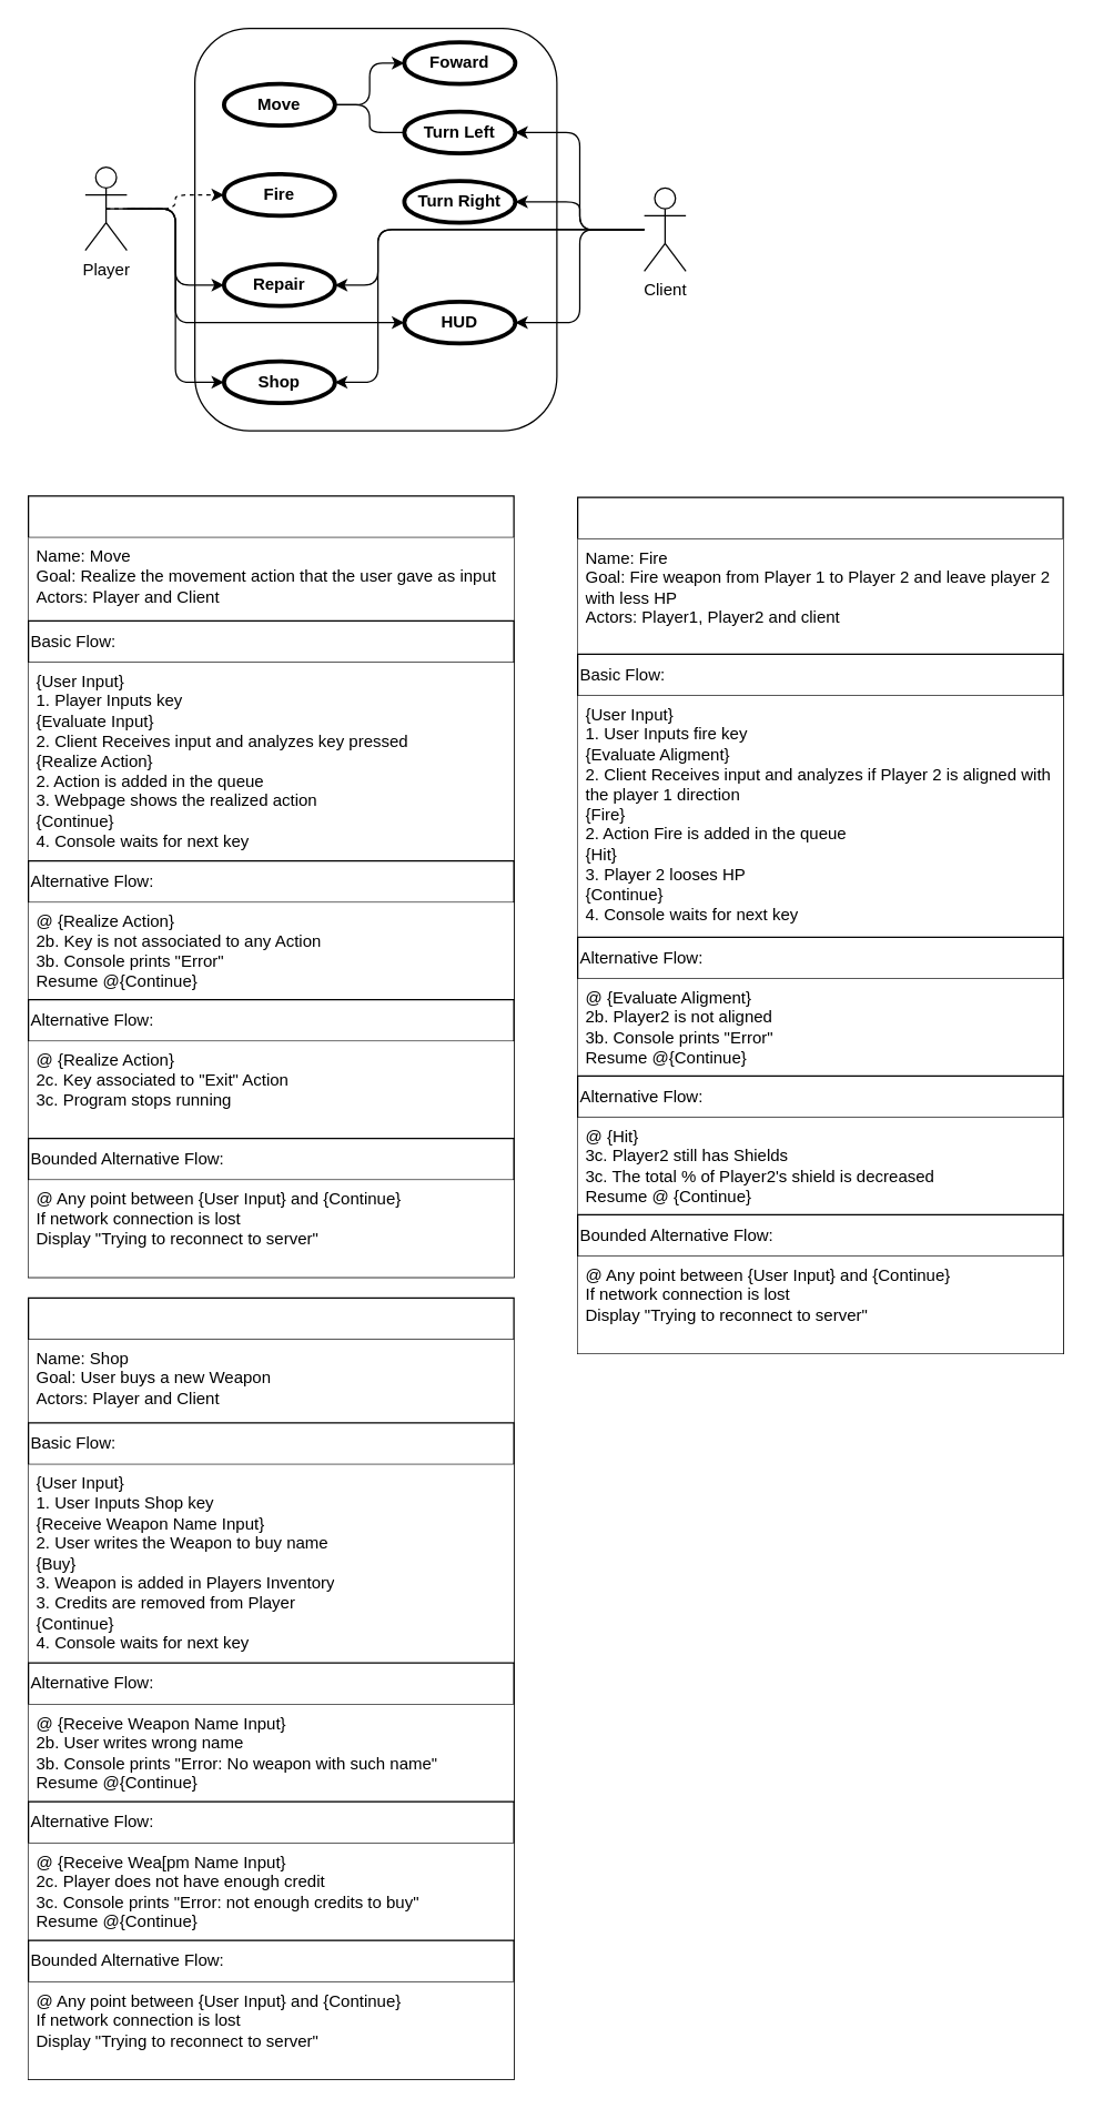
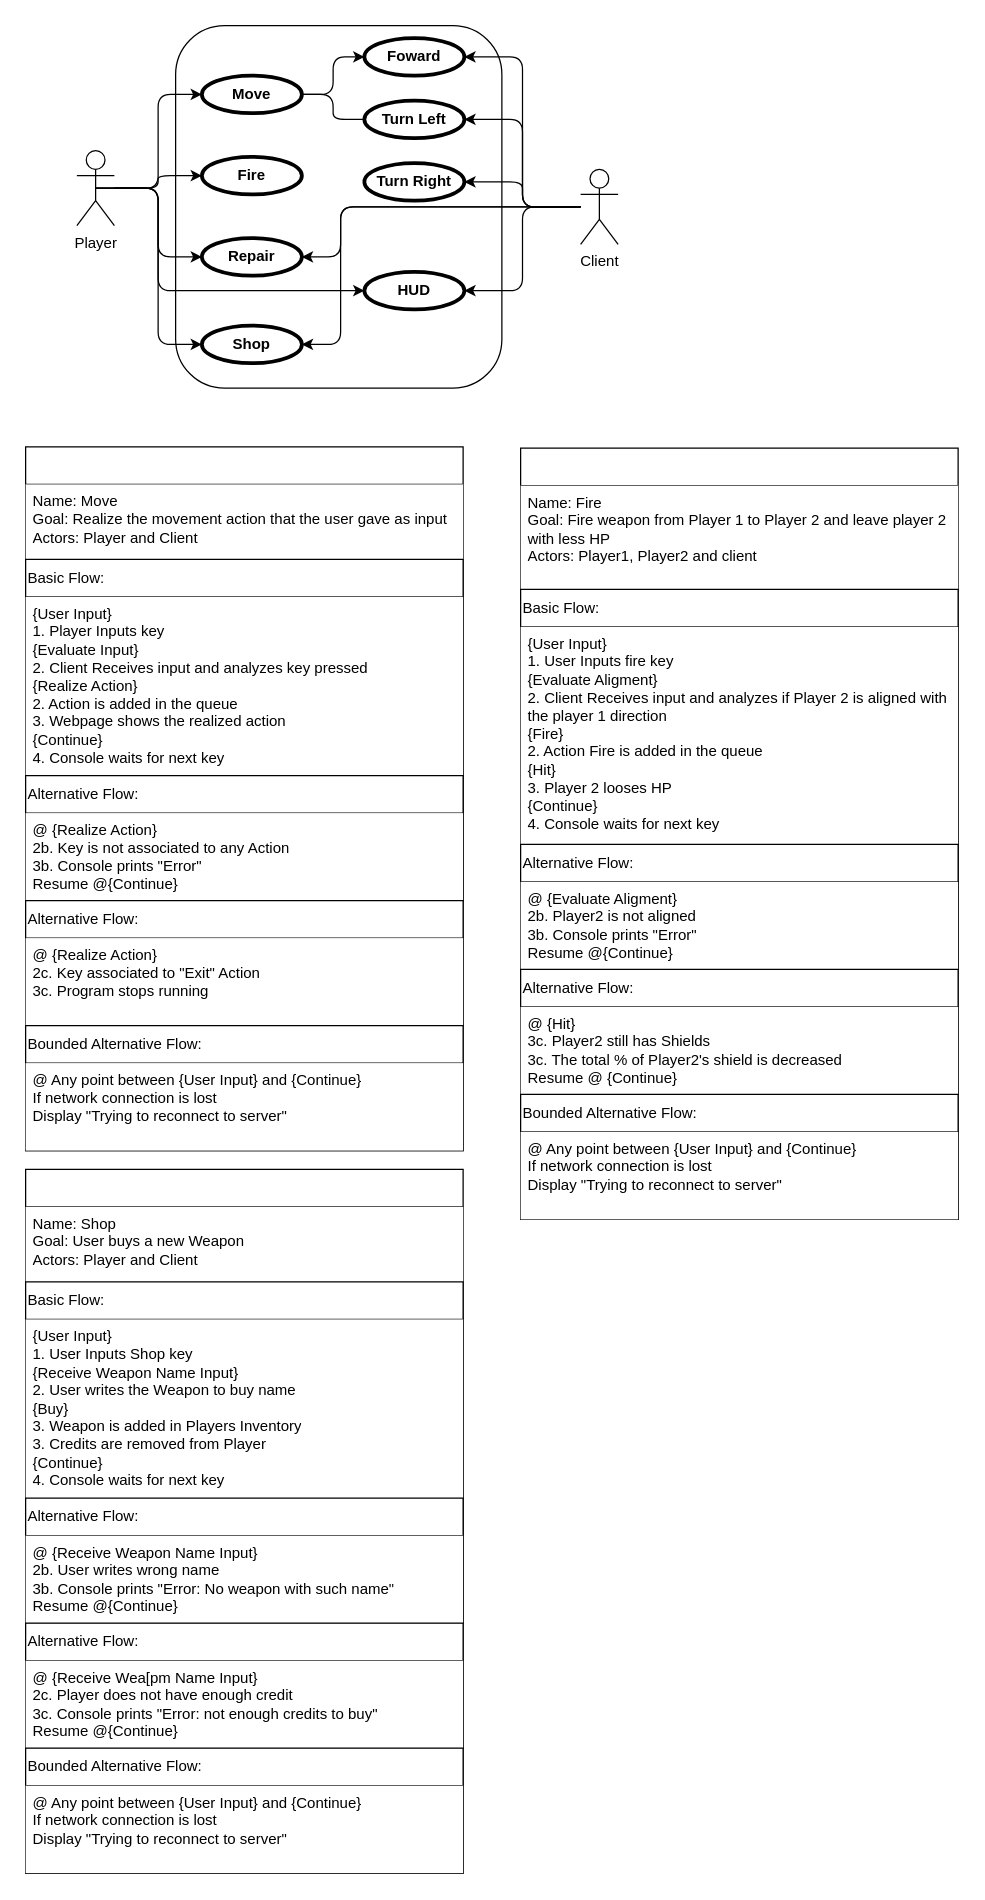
  <mxCell id="0" />
  <mxCell id="1" parent="0" />
  <mxCell id="2" value="" style="rounded=1;whiteSpace=wrap;html=1;" parent="1" vertex="1"><mxGeometry x="140" width="261" height="290" as="geometry" y="20" /></mxCell>
  <mxCell id="3" style="edgeStyle=orthogonalEdgeStyle;html=1;entryX=0;entryY=0.5;entryDx=0;entryDy=0;exitX=0.5;exitY=0.5;exitDx=0;exitDy=0;exitPerimeter=0;" parent="1" source="54" target="19" edge="1"><mxGeometry relative="1" as="geometry" /></mxCell>
+ <mxCell id="4" style="edgeStyle=orthogonalEdgeStyle;html=1;entryX=1;entryY=0.5;entryDx=0;entryDy=0;" edge="1" parent="1" source="10" target="30"><mxGeometry relative="1" as="geometry" /></mxCell>
  <mxCell id="5" style="edgeStyle=orthogonalEdgeStyle;html=1;entryX=1;entryY=0.5;entryDx=0;entryDy=0;" edge="1" parent="1" source="10" target="31"><mxGeometry relative="1" as="geometry" /></mxCell>
  <mxCell id="6" style="edgeStyle=orthogonalEdgeStyle;html=1;entryX=1;entryY=0.5;entryDx=0;entryDy=0;" edge="1" parent="1" source="10" target="32"><mxGeometry relative="1" as="geometry" /></mxCell>
  <mxCell id="7" style="edgeStyle=orthogonalEdgeStyle;html=1;entryX=1;entryY=0.5;entryDx=0;entryDy=0;" edge="1" parent="1" source="10" target="15"><mxGeometry relative="1" as="geometry"><Array as="points"><mxPoint x="272" y="165" /><mxPoint x="272" y="205" /></Array></mxGeometry></mxCell>
  <mxCell id="8" style="edgeStyle=orthogonalEdgeStyle;html=1;entryX=1;entryY=0.5;entryDx=0;entryDy=0;" edge="1" parent="1" source="10" target="19"><mxGeometry relative="1" as="geometry"><Array as="points"><mxPoint x="272" y="165" /><mxPoint x="272" y="275" /></Array></mxGeometry></mxCell>
  <mxCell id="9" style="edgeStyle=orthogonalEdgeStyle;html=1;entryX=1;entryY=0.5;entryDx=0;entryDy=0;" edge="1" parent="1" source="10" target="55"><mxGeometry relative="1" as="geometry" /></mxCell>
  <mxCell id="10" value="Client" style="shape=umlActor;html=1;verticalLabelPosition=bottom;verticalAlign=top;align=center;" parent="1" vertex="1"><mxGeometry x="464" y="135" width="30" height="60" as="geometry" /></mxCell>
  <mxCell id="11" style="edgeStyle=orthogonalEdgeStyle;html=1;entryX=0;entryY=0.5;entryDx=0;entryDy=0;" parent="1" source="13" target="30" edge="1"><mxGeometry relative="1" as="geometry" /></mxCell>
  <mxCell id="12" style="edgeStyle=orthogonalEdgeStyle;html=1;entryX=0;entryY=0.5;entryDx=0;entryDy=0;endArrow=none;" parent="1" source="13" target="31" edge="1"><mxGeometry relative="1" as="geometry" /></mxCell>
  <mxCell id="13" value="Move" style="shape=ellipse;html=1;strokeWidth=3;fontStyle=1;whiteSpace=wrap;align=center;perimeter=ellipsePerimeter;" parent="1" vertex="1"><mxGeometry x="161" y="60" width="80" height="30" as="geometry" /></mxCell>
  <mxCell id="14" value="Fire" style="shape=ellipse;html=1;strokeWidth=3;fontStyle=1;whiteSpace=wrap;align=center;perimeter=ellipsePerimeter;" parent="1" vertex="1"><mxGeometry x="161" y="125" width="80" height="30" as="geometry" /></mxCell>
  <mxCell id="15" value="Repair" style="shape=ellipse;html=1;strokeWidth=3;fontStyle=1;whiteSpace=wrap;align=center;perimeter=ellipsePerimeter;" parent="1" vertex="1"><mxGeometry x="161" y="190" width="80" height="30" as="geometry" /></mxCell>
- <mxCell id="17" style="edgeStyle=orthogonalEdgeStyle;html=1;entryX=0;entryY=0.5;entryDx=0;entryDy=0;exitX=0.5;exitY=0.5;exitDx=0;exitDy=0;exitPerimeter=0;dashed=1;" parent="1" source="54" target="14" edge="1"><mxGeometry relative="1" as="geometry" /></mxCell>
+ <mxCell id="16" style="edgeStyle=orthogonalEdgeStyle;html=1;entryX=0;entryY=0.5;entryDx=0;entryDy=0;exitX=0.5;exitY=0.5;exitDx=0;exitDy=0;exitPerimeter=0;" parent="1" source="54" target="13" edge="1"><mxGeometry relative="1" as="geometry"><mxPoint x="84" y="150" as="sourcePoint" /></mxGeometry></mxCell>
+ <mxCell id="17" style="edgeStyle=orthogonalEdgeStyle;html=1;entryX=0;entryY=0.5;entryDx=0;entryDy=0;exitX=0.5;exitY=0.5;exitDx=0;exitDy=0;exitPerimeter=0;" parent="1" source="54" target="14" edge="1"><mxGeometry relative="1" as="geometry" /></mxCell>
  <mxCell id="18" style="edgeStyle=orthogonalEdgeStyle;html=1;entryX=0;entryY=0.5;entryDx=0;entryDy=0;" parent="1" source="54" target="15" edge="1"><mxGeometry relative="1" as="geometry" /></mxCell>
  <mxCell id="19" value="Shop" style="shape=ellipse;html=1;strokeWidth=3;fontStyle=1;whiteSpace=wrap;align=center;perimeter=ellipsePerimeter;" parent="1" vertex="1"><mxGeometry x="161" y="260" width="80" height="30" as="geometry" /></mxCell>
  <mxCell id="20" value="" style="swimlane;fontStyle=0;childLayout=stackLayout;horizontal=1;startSize=30;horizontalStack=0;resizeParent=1;resizeParentMax=0;resizeLast=0;collapsible=0;marginBottom=0;whiteSpace=wrap;html=1;align=left;expand=1;resizeWidth=1;resizeHeight=1;" parent="1" vertex="1"><mxGeometry x="20" y="357" width="350" height="563" as="geometry" /></mxCell>
  <mxCell id="21" value="Name: Move&lt;br&gt;Goal: Realize the movement action that the user gave as input&lt;br&gt;Actors: Player and Client" style="text;strokeColor=none;fillColor=default;align=left;verticalAlign=top;spacingLeft=4;spacingRight=4;overflow=hidden;points=[[0,0.5],[1,0.5]];portConstraint=eastwest;rotatable=0;whiteSpace=wrap;html=1;resizeWidth=1;resizeHeight=1;imageAspect=0;" parent="20" vertex="1"><mxGeometry y="30" width="350" height="60" as="geometry" /></mxCell>
  <mxCell id="22" value="Basic Flow:" style="swimlane;fontStyle=0;childLayout=stackLayout;horizontal=1;startSize=30;horizontalStack=0;resizeParent=1;resizeParentMax=0;resizeLast=0;collapsible=0;marginBottom=0;whiteSpace=wrap;html=1;align=left;expand=1;resizeWidth=1;resizeHeight=1;" parent="20" vertex="1"><mxGeometry y="90" width="350" height="273" as="geometry" /></mxCell>
  <mxCell id="23" value="{User Input}&lt;br&gt;1. Player Inputs key&lt;br&gt;{Evaluate Input}&lt;br&gt;2. Client Receives input and analyzes key pressed&lt;br&gt;{Realize Action}&lt;br&gt;2. Action is added in the queue&lt;br&gt;3. Webpage shows the realized action&lt;br&gt;{Continue}&lt;br&gt;4. Console waits for next key" style="text;strokeColor=none;fillColor=default;align=left;verticalAlign=top;spacingLeft=4;spacingRight=4;overflow=hidden;points=[[0,0.5],[1,0.5]];portConstraint=eastwest;rotatable=0;whiteSpace=wrap;html=1;resizeWidth=1;resizeHeight=1;imageAspect=0;" parent="22" vertex="1"><mxGeometry y="30" width="350" height="143" as="geometry" /></mxCell>
  <mxCell id="24" value="Alternative Flow:" style="swimlane;fontStyle=0;childLayout=stackLayout;horizontal=1;startSize=30;horizontalStack=0;resizeParent=1;resizeParentMax=0;resizeLast=0;collapsible=0;marginBottom=0;whiteSpace=wrap;html=1;align=left;expand=1;resizeWidth=1;resizeHeight=1;" parent="22" vertex="1"><mxGeometry y="173" width="350" height="100" as="geometry" /></mxCell>
  <mxCell id="25" value="@ {Realize Action}&lt;br&gt;2b. Key is not associated to any Action&lt;br&gt;3b. Console prints &quot;Error&quot;&lt;br&gt;Resume @{Continue}&amp;nbsp;" style="text;strokeColor=none;fillColor=default;align=left;verticalAlign=top;spacingLeft=4;spacingRight=4;overflow=hidden;points=[[0,0.5],[1,0.5]];portConstraint=eastwest;rotatable=0;whiteSpace=wrap;html=1;resizeWidth=1;resizeHeight=1;imageAspect=0;" parent="24" vertex="1"><mxGeometry y="30" width="350" height="70" as="geometry" /></mxCell>
  <mxCell id="26" value="Alternative Flow:" style="swimlane;fontStyle=0;childLayout=stackLayout;horizontal=1;startSize=30;horizontalStack=0;resizeParent=1;resizeParentMax=0;resizeLast=0;collapsible=0;marginBottom=0;whiteSpace=wrap;html=1;align=left;expand=1;resizeWidth=1;resizeHeight=1;" vertex="1" parent="20"><mxGeometry y="363" width="350" height="100" as="geometry" /></mxCell>
  <mxCell id="27" value="@ {Realize Action}&lt;br&gt;2c. Key associated to &quot;Exit&quot; Action&lt;br&gt;3c. Program stops running" style="text;strokeColor=none;fillColor=default;align=left;verticalAlign=top;spacingLeft=4;spacingRight=4;overflow=hidden;points=[[0,0.5],[1,0.5]];portConstraint=eastwest;rotatable=0;whiteSpace=wrap;html=1;resizeWidth=1;resizeHeight=1;imageAspect=0;" vertex="1" parent="26"><mxGeometry y="30" width="350" height="70" as="geometry" /></mxCell>
  <mxCell id="28" value="Bounded Alternative Flow:" style="swimlane;fontStyle=0;childLayout=stackLayout;horizontal=1;startSize=30;horizontalStack=0;resizeParent=1;resizeParentMax=0;resizeLast=0;collapsible=0;marginBottom=0;whiteSpace=wrap;html=1;align=left;expand=1;resizeWidth=1;resizeHeight=1;" vertex="1" parent="20"><mxGeometry y="463" width="350" height="100" as="geometry" /></mxCell>
  <mxCell id="29" value="@ Any point between {User Input} and {Continue}&lt;br&gt;If network connection is lost&lt;br&gt;Display &quot;Trying to reconnect to server&quot;" style="text;strokeColor=none;fillColor=default;align=left;verticalAlign=top;spacingLeft=4;spacingRight=4;overflow=hidden;points=[[0,0.5],[1,0.5]];portConstraint=eastwest;rotatable=0;whiteSpace=wrap;html=1;resizeWidth=1;resizeHeight=1;imageAspect=0;" vertex="1" parent="28"><mxGeometry y="30" width="350" height="70" as="geometry" /></mxCell>
  <mxCell id="30" value="Foward" style="shape=ellipse;html=1;strokeWidth=3;fontStyle=1;whiteSpace=wrap;align=center;perimeter=ellipsePerimeter;" parent="1" vertex="1"><mxGeometry x="291" y="30" width="80" height="30" as="geometry" /></mxCell>
  <mxCell id="31" value="Turn Left" style="shape=ellipse;html=1;strokeWidth=3;fontStyle=1;whiteSpace=wrap;align=center;perimeter=ellipsePerimeter;" parent="1" vertex="1"><mxGeometry x="291" y="80" width="80" height="30" as="geometry" /></mxCell>
  <mxCell id="32" value="Turn Right" style="shape=ellipse;html=1;strokeWidth=3;fontStyle=1;whiteSpace=wrap;align=center;perimeter=ellipsePerimeter;" parent="1" vertex="1"><mxGeometry x="291" y="130" width="80" height="30" as="geometry" /></mxCell>
  <mxCell id="33" value="" style="swimlane;fontStyle=0;childLayout=stackLayout;horizontal=1;startSize=30;horizontalStack=0;resizeParent=1;resizeParentMax=0;resizeLast=0;collapsible=0;marginBottom=0;whiteSpace=wrap;html=1;align=left;expand=1;resizeWidth=1;resizeHeight=1;" vertex="1" parent="1"><mxGeometry x="416" y="358" width="350" height="617" as="geometry" /></mxCell>
  <mxCell id="34" value="Name: Fire&lt;br&gt;Goal: Fire weapon from Player 1 to Player 2 and leave player 2 with less HP&lt;br&gt;Actors: Player1, Player2 and client" style="text;strokeColor=none;fillColor=default;align=left;verticalAlign=top;spacingLeft=4;spacingRight=4;overflow=hidden;points=[[0,0.5],[1,0.5]];portConstraint=eastwest;rotatable=0;whiteSpace=wrap;html=1;resizeWidth=1;resizeHeight=1;imageAspect=0;" vertex="1" parent="33"><mxGeometry y="30" width="350" height="83" as="geometry" /></mxCell>
  <mxCell id="35" value="Basic Flow:" style="swimlane;fontStyle=0;childLayout=stackLayout;horizontal=1;startSize=30;horizontalStack=0;resizeParent=1;resizeParentMax=0;resizeLast=0;collapsible=0;marginBottom=0;whiteSpace=wrap;html=1;align=left;expand=1;resizeWidth=1;resizeHeight=1;" vertex="1" parent="33"><mxGeometry y="113" width="350" height="304" as="geometry" /></mxCell>
  <mxCell id="36" value="{User Input}&lt;br&gt;1. User Inputs fire key&lt;br&gt;{Evaluate Aligment}&lt;br&gt;2. Client Receives input and analyzes if Player 2 is aligned with the player 1 direction&lt;br&gt;{Fire}&lt;br&gt;2. Action Fire is added in the queue&lt;br&gt;{Hit}&lt;br&gt;3. Player 2 looses HP&lt;br&gt;{Continue}&lt;br&gt;4. Console waits for next key" style="text;strokeColor=none;fillColor=default;align=left;verticalAlign=top;spacingLeft=4;spacingRight=4;overflow=hidden;points=[[0,0.5],[1,0.5]];portConstraint=eastwest;rotatable=0;whiteSpace=wrap;html=1;resizeWidth=1;resizeHeight=1;imageAspect=0;" vertex="1" parent="35"><mxGeometry y="30" width="350" height="174" as="geometry" /></mxCell>
  <mxCell id="37" value="Alternative Flow:" style="swimlane;fontStyle=0;childLayout=stackLayout;horizontal=1;startSize=30;horizontalStack=0;resizeParent=1;resizeParentMax=0;resizeLast=0;collapsible=0;marginBottom=0;whiteSpace=wrap;html=1;align=left;expand=1;resizeWidth=1;resizeHeight=1;" vertex="1" parent="35"><mxGeometry y="204" width="350" height="100" as="geometry" /></mxCell>
  <mxCell id="38" value="@ {Evaluate Aligment}&lt;br&gt;2b. Player2 is not aligned&lt;br&gt;3b. Console prints &quot;Error&quot;&lt;br&gt;Resume @{Continue}&amp;nbsp;" style="text;strokeColor=none;fillColor=default;align=left;verticalAlign=top;spacingLeft=4;spacingRight=4;overflow=hidden;points=[[0,0.5],[1,0.5]];portConstraint=eastwest;rotatable=0;whiteSpace=wrap;html=1;resizeWidth=1;resizeHeight=1;imageAspect=0;" vertex="1" parent="37"><mxGeometry y="30" width="350" height="70" as="geometry" /></mxCell>
  <mxCell id="39" value="Alternative Flow:" style="swimlane;fontStyle=0;childLayout=stackLayout;horizontal=1;startSize=30;horizontalStack=0;resizeParent=1;resizeParentMax=0;resizeLast=0;collapsible=0;marginBottom=0;whiteSpace=wrap;html=1;align=left;expand=1;resizeWidth=1;resizeHeight=1;" vertex="1" parent="33"><mxGeometry y="417" width="350" height="100" as="geometry" /></mxCell>
  <mxCell id="40" value="@ {Hit}&lt;br&gt;3c. Player2 still has Shields&lt;br&gt;3c. The total % of Player2's shield is decreased&lt;br&gt;Resume @ {Continue}" style="text;strokeColor=none;fillColor=default;align=left;verticalAlign=top;spacingLeft=4;spacingRight=4;overflow=hidden;points=[[0,0.5],[1,0.5]];portConstraint=eastwest;rotatable=0;whiteSpace=wrap;html=1;resizeWidth=1;resizeHeight=1;imageAspect=0;" vertex="1" parent="39"><mxGeometry y="30" width="350" height="70" as="geometry" /></mxCell>
  <mxCell id="41" value="Bounded Alternative Flow:" style="swimlane;fontStyle=0;childLayout=stackLayout;horizontal=1;startSize=30;horizontalStack=0;resizeParent=1;resizeParentMax=0;resizeLast=0;collapsible=0;marginBottom=0;whiteSpace=wrap;html=1;align=left;expand=1;resizeWidth=1;resizeHeight=1;" vertex="1" parent="33"><mxGeometry y="517" width="350" height="100" as="geometry" /></mxCell>
  <mxCell id="42" value="@ Any point between {User Input} and {Continue}&lt;br&gt;If network connection is lost&lt;br&gt;Display &quot;Trying to reconnect to server&quot;" style="text;strokeColor=none;fillColor=default;align=left;verticalAlign=top;spacingLeft=4;spacingRight=4;overflow=hidden;points=[[0,0.5],[1,0.5]];portConstraint=eastwest;rotatable=0;whiteSpace=wrap;html=1;resizeWidth=1;resizeHeight=1;imageAspect=0;" vertex="1" parent="41"><mxGeometry y="30" width="350" height="70" as="geometry" /></mxCell>
  <mxCell id="43" value="" style="swimlane;fontStyle=0;childLayout=stackLayout;horizontal=1;startSize=30;horizontalStack=0;resizeParent=1;resizeParentMax=0;resizeLast=0;collapsible=0;marginBottom=0;whiteSpace=wrap;html=1;align=left;expand=1;resizeWidth=1;resizeHeight=1;" vertex="1" parent="1"><mxGeometry x="20" y="935" width="350" height="563" as="geometry" /></mxCell>
  <mxCell id="44" value="Name: Shop&lt;br&gt;Goal: User buys a new Weapon&lt;br&gt;Actors: Player and Client" style="text;strokeColor=none;fillColor=default;align=left;verticalAlign=top;spacingLeft=4;spacingRight=4;overflow=hidden;points=[[0,0.5],[1,0.5]];portConstraint=eastwest;rotatable=0;whiteSpace=wrap;html=1;resizeWidth=1;resizeHeight=1;imageAspect=0;" vertex="1" parent="43"><mxGeometry y="30" width="350" height="60" as="geometry" /></mxCell>
  <mxCell id="45" value="Basic Flow:" style="swimlane;fontStyle=0;childLayout=stackLayout;horizontal=1;startSize=30;horizontalStack=0;resizeParent=1;resizeParentMax=0;resizeLast=0;collapsible=0;marginBottom=0;whiteSpace=wrap;html=1;align=left;expand=1;resizeWidth=1;resizeHeight=1;" vertex="1" parent="43"><mxGeometry y="90" width="350" height="273" as="geometry" /></mxCell>
  <mxCell id="46" value="{User Input}&lt;br&gt;1. User Inputs Shop key&lt;br&gt;{Receive Weapon Name Input}&lt;br&gt;2. User writes the Weapon to buy name&lt;br&gt;{Buy}&lt;br&gt;3. Weapon is added in Players Inventory&lt;br&gt;3. Credits are removed from Player&lt;br&gt;{Continue}&lt;br&gt;4. Console waits for next key" style="text;strokeColor=none;fillColor=default;align=left;verticalAlign=top;spacingLeft=4;spacingRight=4;overflow=hidden;points=[[0,0.5],[1,0.5]];portConstraint=eastwest;rotatable=0;whiteSpace=wrap;html=1;resizeWidth=1;resizeHeight=1;imageAspect=0;" vertex="1" parent="45"><mxGeometry y="30" width="350" height="143" as="geometry" /></mxCell>
  <mxCell id="47" value="Alternative Flow:" style="swimlane;fontStyle=0;childLayout=stackLayout;horizontal=1;startSize=30;horizontalStack=0;resizeParent=1;resizeParentMax=0;resizeLast=0;collapsible=0;marginBottom=0;whiteSpace=wrap;html=1;align=left;expand=1;resizeWidth=1;resizeHeight=1;" vertex="1" parent="45"><mxGeometry y="173" width="350" height="100" as="geometry" /></mxCell>
  <mxCell id="48" value="@ {Receive Weapon Name Input}&lt;br&gt;2b. User writes wrong name&lt;br&gt;3b. Console prints &quot;Error: No weapon with such name&quot;&lt;br&gt;Resume @{Continue}&amp;nbsp;" style="text;strokeColor=none;fillColor=default;align=left;verticalAlign=top;spacingLeft=4;spacingRight=4;overflow=hidden;points=[[0,0.5],[1,0.5]];portConstraint=eastwest;rotatable=0;whiteSpace=wrap;html=1;resizeWidth=1;resizeHeight=1;imageAspect=0;" vertex="1" parent="47"><mxGeometry y="30" width="350" height="70" as="geometry" /></mxCell>
  <mxCell id="49" value="Alternative Flow:" style="swimlane;fontStyle=0;childLayout=stackLayout;horizontal=1;startSize=30;horizontalStack=0;resizeParent=1;resizeParentMax=0;resizeLast=0;collapsible=0;marginBottom=0;whiteSpace=wrap;html=1;align=left;expand=1;resizeWidth=1;resizeHeight=1;" vertex="1" parent="43"><mxGeometry y="363" width="350" height="100" as="geometry" /></mxCell>
  <mxCell id="50" value="@ {Receive Wea[pm Name Input}&lt;br&gt;2c. Player does not have enough credit&lt;br&gt;3c. Console prints &quot;Error: not enough credits to buy&quot;&lt;br&gt;Resume @{Continue}" style="text;strokeColor=none;fillColor=default;align=left;verticalAlign=top;spacingLeft=4;spacingRight=4;overflow=hidden;points=[[0,0.5],[1,0.5]];portConstraint=eastwest;rotatable=0;whiteSpace=wrap;html=1;resizeWidth=1;resizeHeight=1;imageAspect=0;" vertex="1" parent="49"><mxGeometry y="30" width="350" height="70" as="geometry" /></mxCell>
  <mxCell id="51" value="Bounded Alternative Flow:" style="swimlane;fontStyle=0;childLayout=stackLayout;horizontal=1;startSize=30;horizontalStack=0;resizeParent=1;resizeParentMax=0;resizeLast=0;collapsible=0;marginBottom=0;whiteSpace=wrap;html=1;align=left;expand=1;resizeWidth=1;resizeHeight=1;" vertex="1" parent="43"><mxGeometry y="463" width="350" height="100" as="geometry" /></mxCell>
  <mxCell id="52" value="@ Any point between {User Input} and {Continue}&lt;br&gt;If network connection is lost&lt;br&gt;Display &quot;Trying to reconnect to server&quot;" style="text;strokeColor=none;fillColor=default;align=left;verticalAlign=top;spacingLeft=4;spacingRight=4;overflow=hidden;points=[[0,0.5],[1,0.5]];portConstraint=eastwest;rotatable=0;whiteSpace=wrap;html=1;resizeWidth=1;resizeHeight=1;imageAspect=0;" vertex="1" parent="51"><mxGeometry y="30" width="350" height="70" as="geometry" /></mxCell>
  <mxCell id="53" style="edgeStyle=orthogonalEdgeStyle;html=1;entryX=0;entryY=0.5;entryDx=0;entryDy=0;" edge="1" parent="1" source="54" target="55"><mxGeometry relative="1" as="geometry"><Array as="points"><mxPoint x="126" y="150" /><mxPoint x="126" y="232" /></Array></mxGeometry></mxCell>
  <mxCell id="54" value="Player" style="shape=umlActor;html=1;verticalLabelPosition=bottom;verticalAlign=top;align=center;" vertex="1" parent="1"><mxGeometry x="61" y="120" width="30" height="60" as="geometry" /></mxCell>
  <mxCell id="55" value="HUD" style="shape=ellipse;html=1;strokeWidth=3;fontStyle=1;whiteSpace=wrap;align=center;perimeter=ellipsePerimeter;" vertex="1" parent="1"><mxGeometry x="291" y="217" width="80" height="30" as="geometry" /></mxCell>
